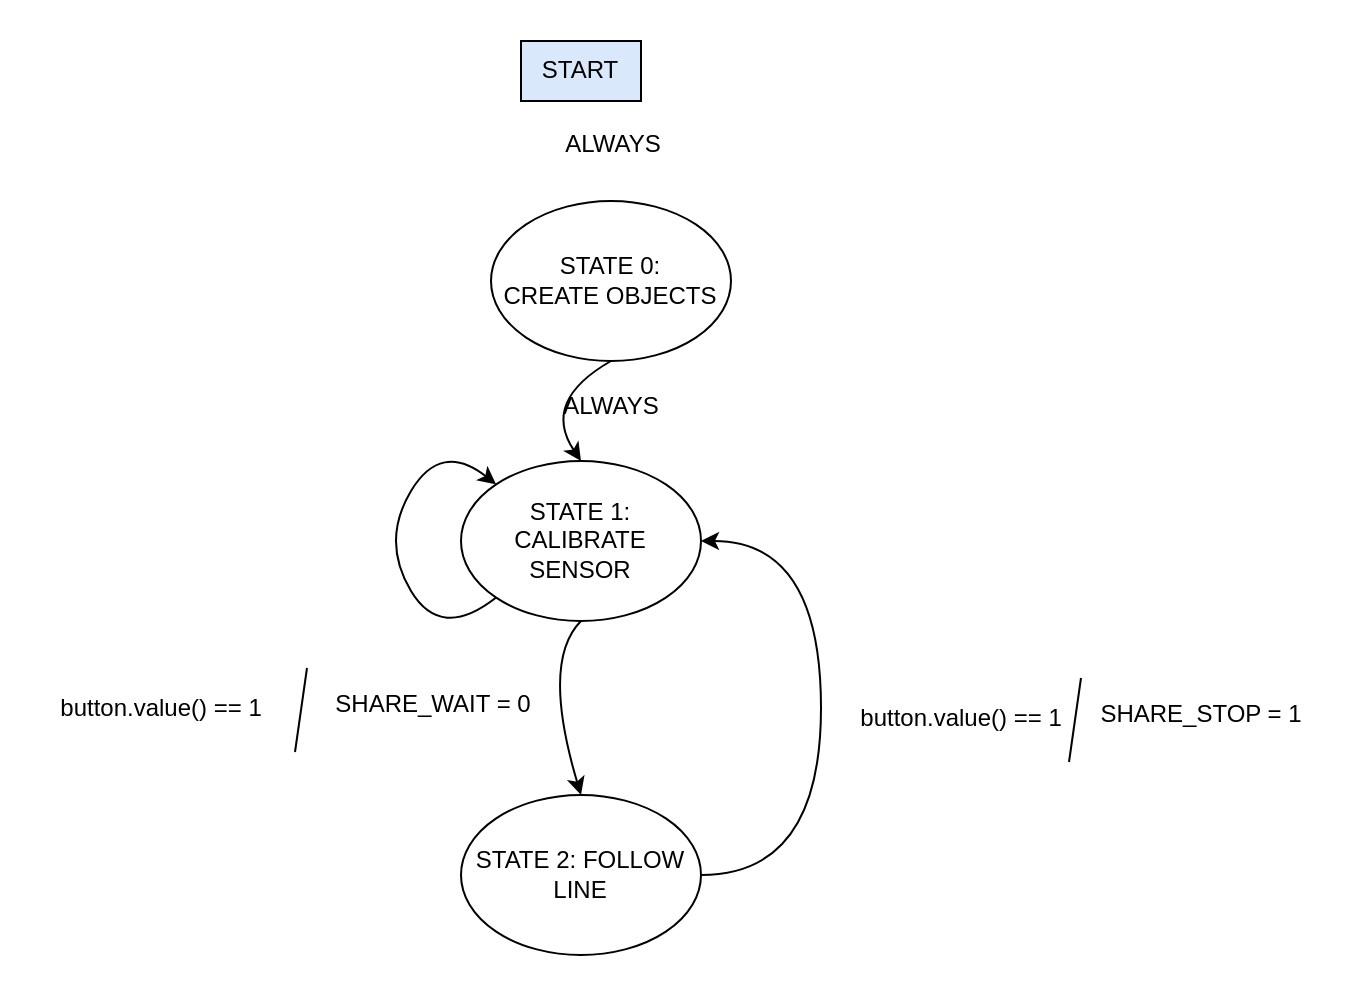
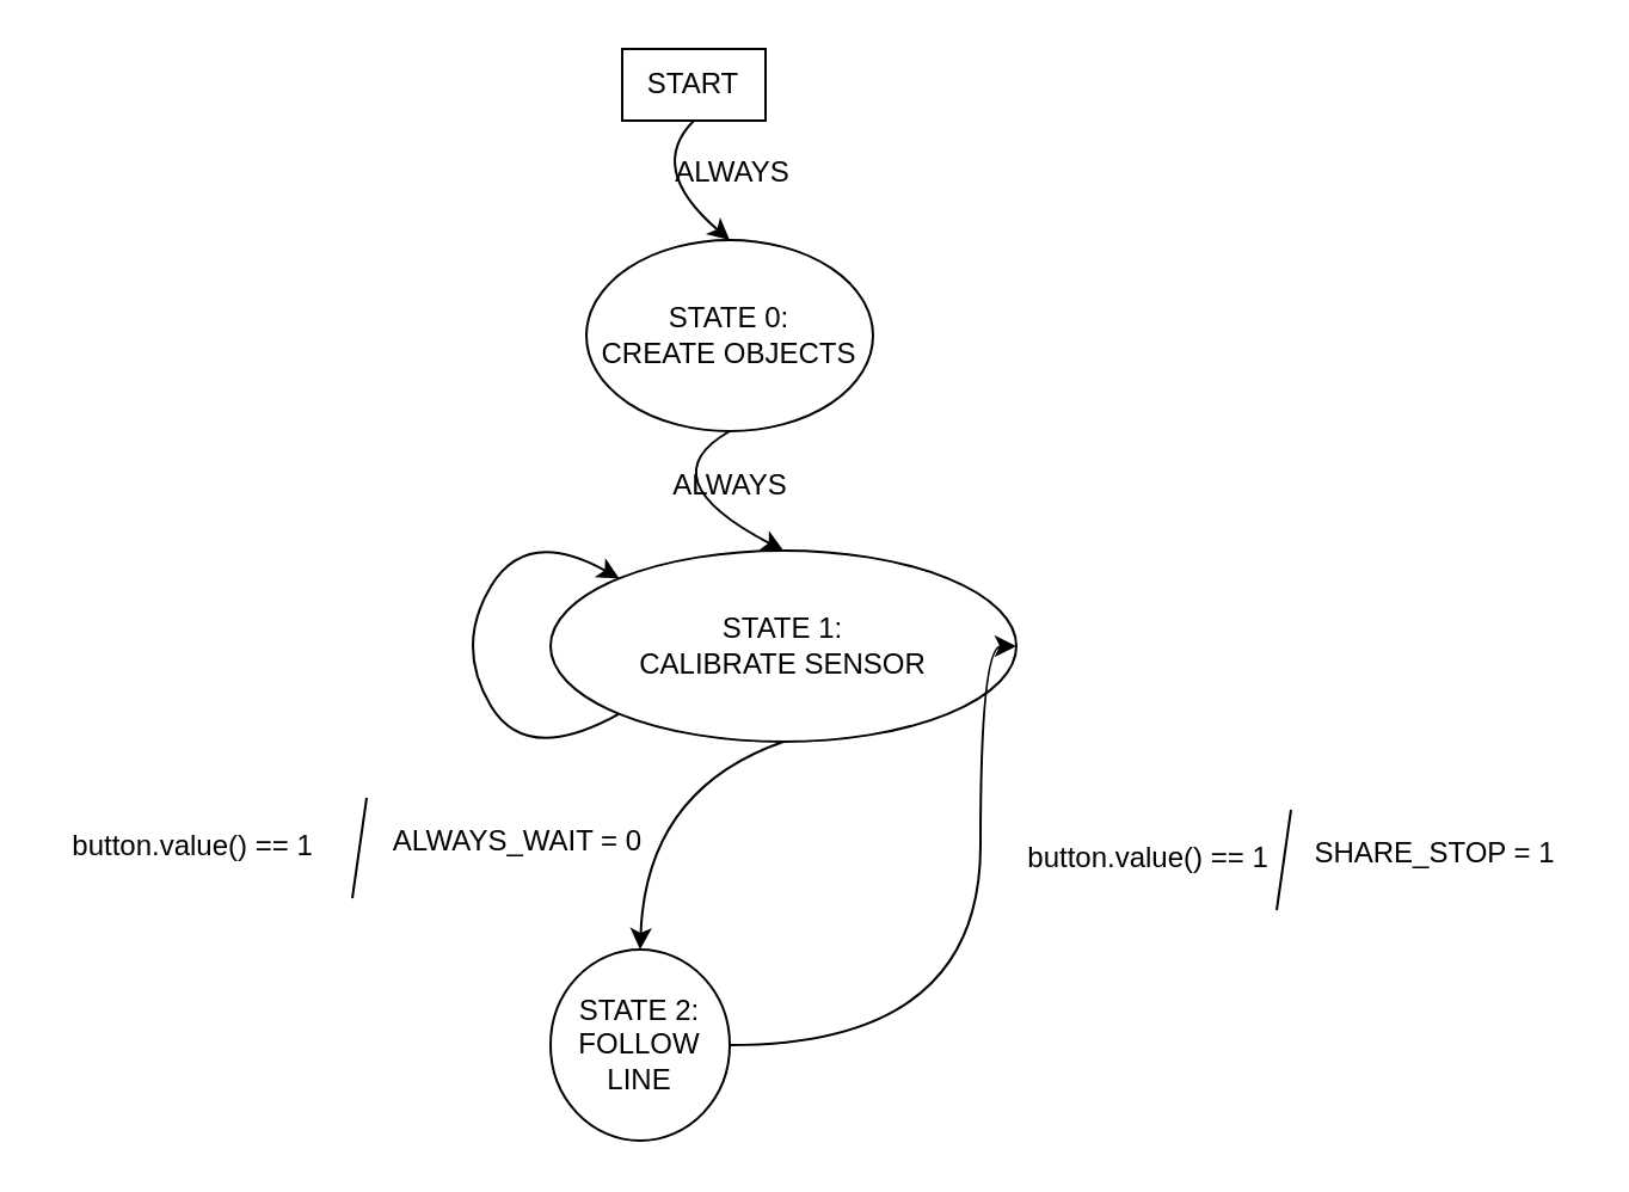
  <mxCell id="0" />
  <mxCell id="1" parent="0" />
  <mxCell id="2" value="&lt;div&gt;STATE 0:&lt;/div&gt;&lt;div&gt;CREATE OBJECTS&lt;br&gt;&lt;/div&gt;" style="ellipse;whiteSpace=wrap;html=1;" parent="1" vertex="1"><mxGeometry x="245" y="100" width="120" height="80" as="geometry" /></mxCell>
- <mxCell id="3" value="START" style="rounded=0;whiteSpace=wrap;html=1;fillColor=#dae8fc;" parent="1" vertex="1"><mxGeometry x="260" y="20" width="60" height="30" as="geometry" /></mxCell>
- <mxCell id="4" value="&lt;div&gt;STATE 1:&lt;/div&gt;&lt;div&gt;CALIBRATE SENSOR&lt;/div&gt;" style="ellipse;whiteSpace=wrap;html=1;" parent="1" vertex="1"><mxGeometry x="230" y="230" width="120" height="80" as="geometry" /></mxCell>
+ <mxCell id="3" value="START" style="rounded=0;whiteSpace=wrap;html=1;" parent="1" vertex="1"><mxGeometry x="260" y="20" width="60" height="30" as="geometry" /></mxCell>
+ <mxCell id="4" value="&lt;div&gt;STATE 1:&lt;/div&gt;&lt;div&gt;CALIBRATE SENSOR&lt;/div&gt;" style="ellipse;whiteSpace=wrap;html=1;" parent="1" vertex="1"><mxGeometry x="230" y="230" width="195" height="80" as="geometry" /></mxCell>
  <mxCell id="5" style="edgeStyle=orthogonalEdgeStyle;rounded=0;orthogonalLoop=1;jettySize=auto;html=1;exitX=1;exitY=0.5;exitDx=0;exitDy=0;entryX=1;entryY=0.5;entryDx=0;entryDy=0;curved=1;" parent="1" source="6" target="4" edge="1"><mxGeometry relative="1" as="geometry"><Array as="points"><mxPoint x="410" y="437" /><mxPoint x="410" y="270" /></Array></mxGeometry></mxCell>
- <mxCell id="6" value="STATE 2: FOLLOW LINE " style="ellipse;whiteSpace=wrap;html=1;" parent="1" vertex="1"><mxGeometry x="230" y="397" width="120" height="80" as="geometry" /></mxCell>
+ <mxCell id="6" value="STATE 2: FOLLOW LINE " style="ellipse;whiteSpace=wrap;html=1;" parent="1" vertex="1"><mxGeometry x="230" y="397" width="75" height="80" as="geometry" /></mxCell>
  <mxCell id="7" value="ALWAYS" style="text;html=1;align=center;verticalAlign=middle;resizable=0;points=[];autosize=1;strokeColor=none;fillColor=none;" parent="1" vertex="1"><mxGeometry x="270" y="188" width="70" height="30" as="geometry" /></mxCell>
  <mxCell id="8" value="button.value() == 1" style="text;html=1;align=center;verticalAlign=middle;resizable=0;points=[];autosize=1;strokeColor=none;fillColor=none;" parent="1" vertex="1"><mxGeometry x="20" y="338.5" width="120" height="30" as="geometry" /></mxCell>
+ <mxCell id="9" value="" style="curved=1;endArrow=classic;html=1;rounded=0;entryX=0.5;entryY=0;entryDx=0;entryDy=0;exitX=0.5;exitY=1;exitDx=0;exitDy=0;" parent="1" source="3" target="2" edge="1"><mxGeometry width="50" height="50" relative="1" as="geometry"><mxPoint x="220" y="120" as="sourcePoint" /><mxPoint x="270" y="70" as="targetPoint" /><Array as="points"><mxPoint x="270" y="70" /></Array></mxGeometry></mxCell>
  <mxCell id="10" value="" style="curved=1;endArrow=classic;html=1;rounded=0;entryX=0.5;entryY=0;entryDx=0;entryDy=0;exitX=0.5;exitY=1;exitDx=0;exitDy=0;" parent="1" source="2" target="4" edge="1"><mxGeometry width="50" height="50" relative="1" as="geometry"><mxPoint x="270" y="168" as="sourcePoint" /><mxPoint x="270" y="218" as="targetPoint" /><Array as="points"><mxPoint x="270" y="200" /></Array></mxGeometry></mxCell>
  <mxCell id="11" value="ALWAYS" style="text;html=1;align=center;verticalAlign=middle;resizable=0;points=[];autosize=1;strokeColor=none;fillColor=none;" parent="1" vertex="1"><mxGeometry x="271" y="57" width="70" height="30" as="geometry" /></mxCell>
  <mxCell id="12" value="" style="curved=1;endArrow=classic;html=1;rounded=0;entryX=0.5;entryY=0;entryDx=0;entryDy=0;exitX=0.5;exitY=1;exitDx=0;exitDy=0;" parent="1" source="4" target="6" edge="1"><mxGeometry width="50" height="50" relative="1" as="geometry"><mxPoint x="280" y="295" as="sourcePoint" /><mxPoint x="280" y="345" as="targetPoint" /><Array as="points"><mxPoint x="270" y="330" /></Array></mxGeometry></mxCell>
  <mxCell id="13" value="button.value() == 1" style="text;html=1;align=center;verticalAlign=middle;resizable=0;points=[];autosize=1;strokeColor=none;fillColor=none;" parent="1" vertex="1"><mxGeometry x="420" y="343.5" width="120" height="30" as="geometry" /></mxCell>
  <mxCell id="14" value="" style="curved=1;endArrow=classic;html=1;rounded=0;exitX=0;exitY=1;exitDx=0;exitDy=0;entryX=0;entryY=0;entryDx=0;entryDy=0;" parent="1" source="4" target="4" edge="1"><mxGeometry width="50" height="50" relative="1" as="geometry"><mxPoint x="220" y="300" as="sourcePoint" /><mxPoint x="270" y="250" as="targetPoint" /><Array as="points"><mxPoint x="220" y="320" /><mxPoint x="190" y="270" /><mxPoint x="220" y="220" /></Array></mxGeometry></mxCell>
- <mxCell id="15" value="&lt;div&gt;SHARE_WAIT = 0&lt;/div&gt;&lt;div&gt;&lt;br&gt;&lt;/div&gt;" style="text;html=1;align=center;verticalAlign=middle;resizable=0;points=[];autosize=1;strokeColor=none;fillColor=none;" parent="1" vertex="1"><mxGeometry x="156" y="338.5" width="120" height="40" as="geometry" /></mxCell>
+ <mxCell id="15" value="&lt;div&gt;ALWAYS_WAIT = 0&lt;/div&gt;&lt;div&gt;&lt;br&gt;&lt;/div&gt;" style="text;html=1;align=center;verticalAlign=middle;resizable=0;points=[];autosize=1;strokeColor=none;fillColor=none;" parent="1" vertex="1"><mxGeometry x="156" y="338.5" width="120" height="40" as="geometry" /></mxCell>
  <mxCell id="16" value="" style="endArrow=none;html=1;rounded=0;" parent="1" edge="1"><mxGeometry width="50" height="50" relative="1" as="geometry"><mxPoint x="147" y="375.5" as="sourcePoint" /><mxPoint x="153" y="333.5" as="targetPoint" /></mxGeometry></mxCell>
  <mxCell id="17" value="" style="endArrow=none;html=1;rounded=0;" edge="1" parent="1"><mxGeometry width="50" height="50" relative="1" as="geometry"><mxPoint x="534" y="380.5" as="sourcePoint" /><mxPoint x="540" y="338.5" as="targetPoint" /></mxGeometry></mxCell>
  <mxCell id="18" value="&lt;div&gt;SHARE_STOP = 1&lt;/div&gt;&lt;div&gt;&lt;br&gt;&lt;/div&gt;" style="text;html=1;align=center;verticalAlign=middle;resizable=0;points=[];autosize=1;strokeColor=none;fillColor=none;" vertex="1" parent="1"><mxGeometry x="540" y="343.5" width="120" height="40" as="geometry" /></mxCell>
